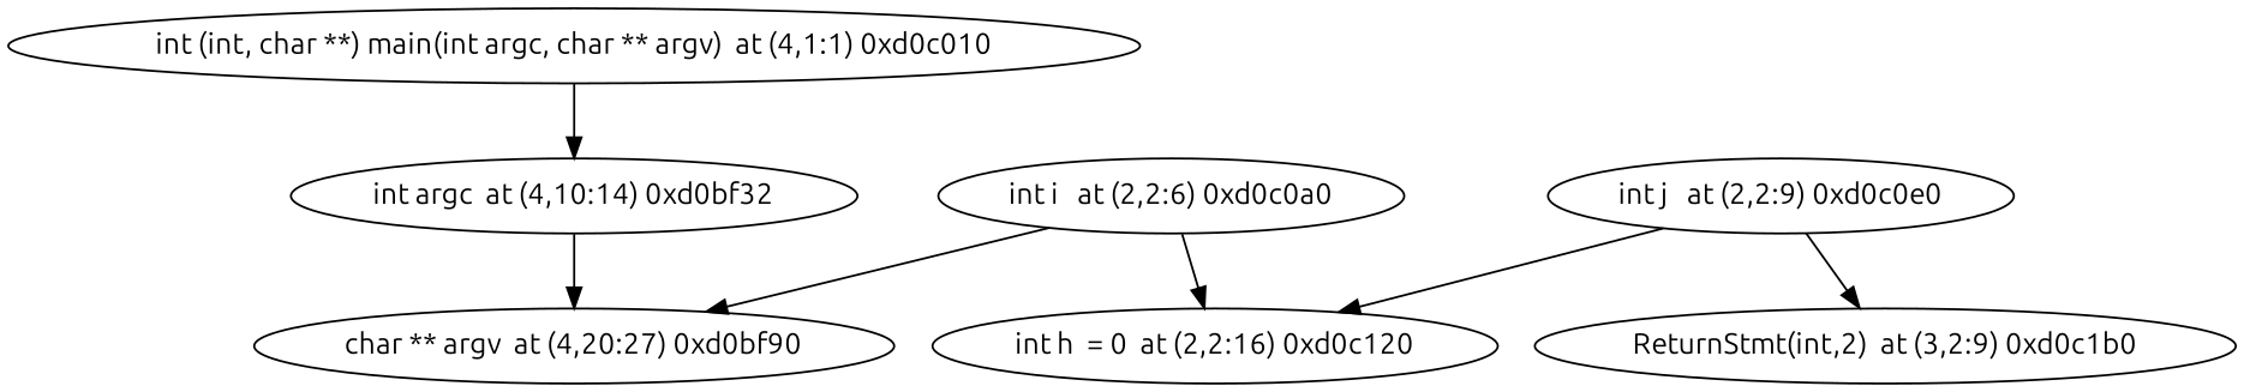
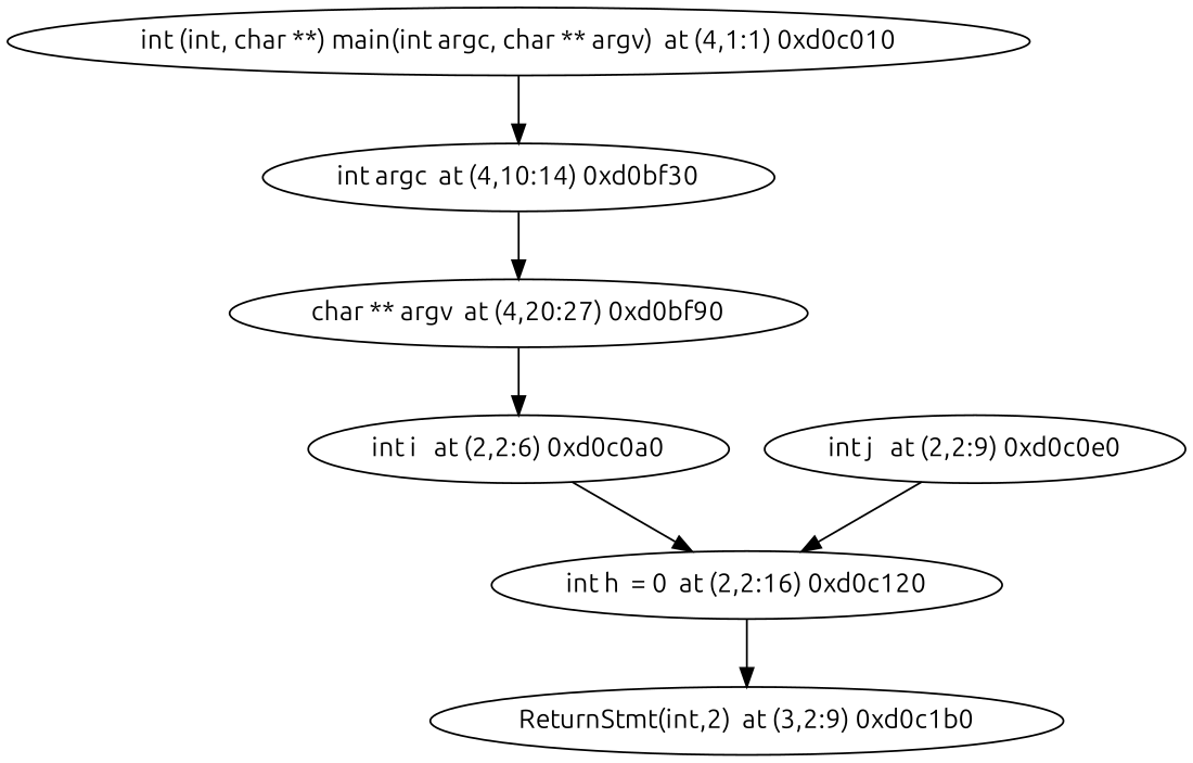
  digraph {
    fontname=Ubuntu
    node [fontname=Ubuntu]
    edge [fontname=Ubuntu]
    n1 [label="int (int, char **) main(int argc, char ** argv)  at (4,1:1) 0xd0c010"]
-   n2 [label="int argc  at (4,10:14) 0xd0bf32"]
+   n2 [label="int argc  at (4,10:14) 0xd0bf30"]
    n3 [label="char ** argv  at (4,20:27) 0xd0bf90"]
    n4 [label="int i   at (2,2:6) 0xd0c0a0"]
    n5 [label="int h  = 0  at (2,2:16) 0xd0c120"]
    n6 [label="int j   at (2,2:9) 0xd0c0e0"]
    n7 [label="ReturnStmt(int,2)  at (3,2:9) 0xd0c1b0"]
    n1 -> n2
    n2 -> n3
-   n4 -> n3
+   n3 -> n4
    n4 -> n5
-   n6 -> n7
+   n5 -> n7
    n6 -> n5
  }
